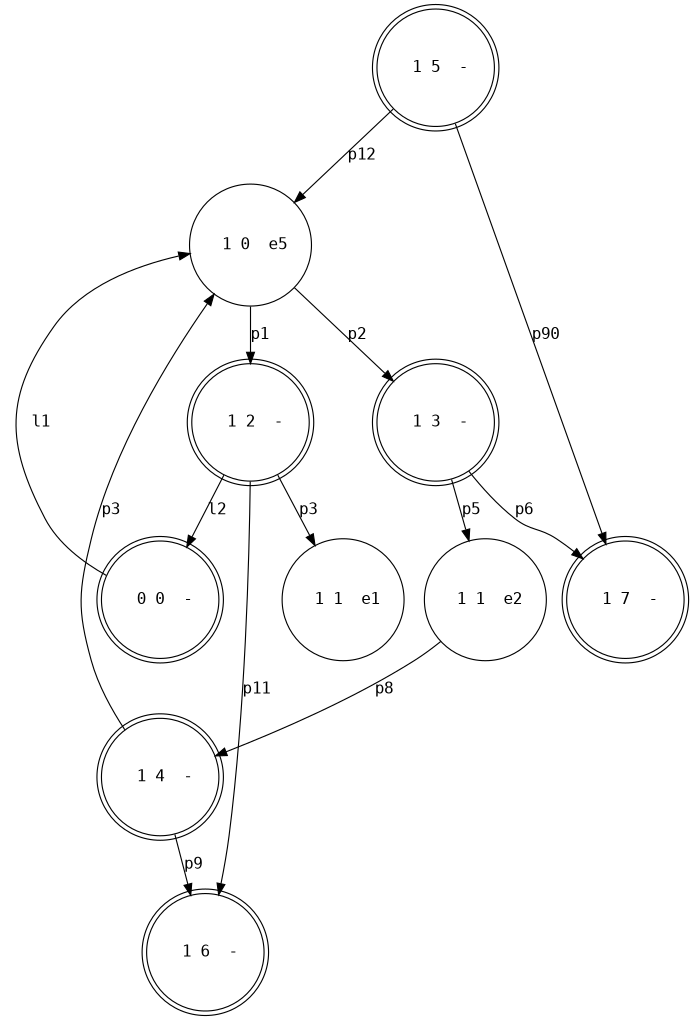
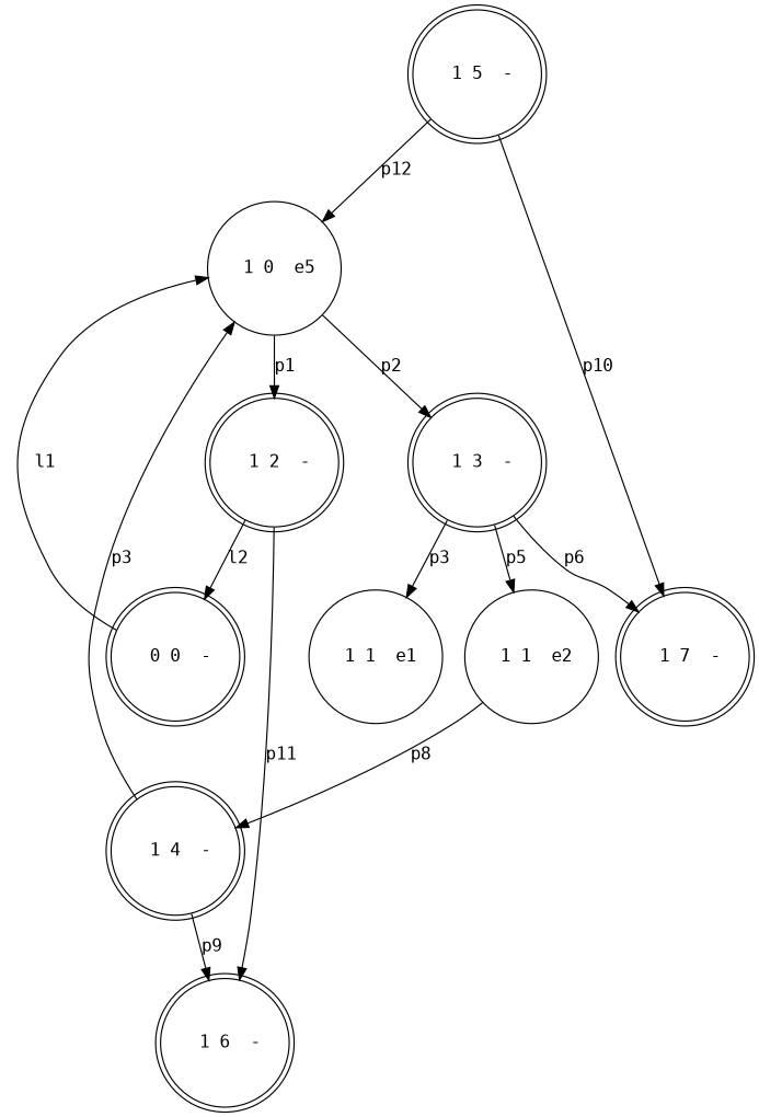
  digraph {
    fontname="DejaVu Sans Mono"
    node [fontname="DejaVu Sans Mono" shape=doublecircle]
    edge [fontname="DejaVu Sans Mono"]
    " 1 0  e5" [shape=circle]
    " 0 0  -"
    " 1 2  -"
    " 1 3  -"
    " 1 6  -"
    " 1 1  e1" [shape=circle]
    " 1 7  -"
    " 1 1  e2" [shape=circle]
    " 1 5  -"
    " 1 4  -"
    " 1 0  e5" -> " 1 2  -" [label=p1]
    " 1 0  e5" -> " 1 3  -" [label=p2]
    " 0 0  -" -> " 1 0  e5" [label=l1]
    " 1 2  -" -> " 0 0  -" [label=l2]
    " 1 2  -" -> " 1 6  -" [label=p11]
-   " 1 2  -" -> " 1 1  e1" [label=p3]
+   " 1 3  -" -> " 1 1  e1" [label=p3]
    " 1 3  -" -> " 1 7  -" [label=p6]
    " 1 3  -" -> " 1 1  e2" [label=p5]
    " 1 1  e2" -> " 1 4  -" [label=p8]
    " 1 5  -" -> " 1 0  e5" [label=p12]
-   " 1 5  -" -> " 1 7  -" [label=p90]
+   " 1 5  -" -> " 1 7  -" [label=p10]
    " 1 4  -" -> " 1 0  e5" [label=p3]
    " 1 4  -" -> " 1 6  -" [label=p9]
  }
